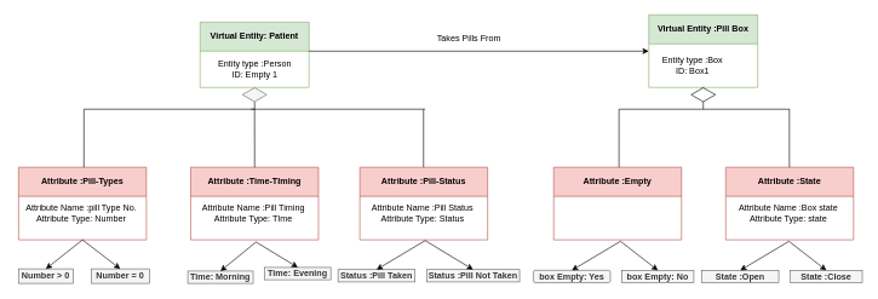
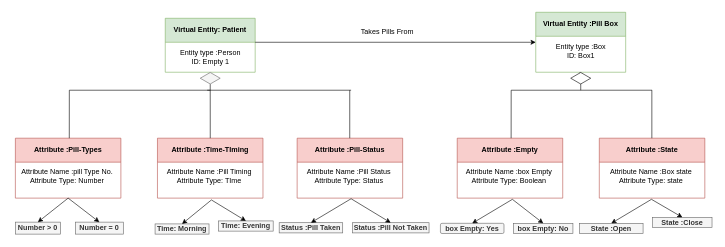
  <mxCell id="0" />
  <mxCell id="1" parent="0" />
  <mxCell id="2" value="Virtual Entity: Patient" style="swimlane;whiteSpace=wrap;html=1;startSize=40;fillColor=#d5e8d4;strokeColor=#82b366;" vertex="1" parent="1"><mxGeometry x="275" y="30" width="150" height="90" as="geometry"><mxRectangle x="160" y="60" width="160" height="40" as="alternateBounds" /></mxGeometry></mxCell>
  <mxCell id="3" value="Entity type :Person&lt;br&gt;ID: Empty 1" style="text;html=1;align=center;verticalAlign=middle;resizable=0;points=[];autosize=1;strokeColor=none;fillColor=none;" vertex="1" parent="2"><mxGeometry x="15" y="45" width="120" height="40" as="geometry" /></mxCell>
  <mxCell id="4" value="Virtual Entity :Pill Box" style="swimlane;whiteSpace=wrap;html=1;startSize=40;fillColor=#d5e8d4;strokeColor=#82b366;" vertex="1" parent="1"><mxGeometry x="892.99" y="20" width="150" height="100" as="geometry" /></mxCell>
- <mxCell id="5" value="Entity type :Box&lt;br&gt;ID: Box1" style="text;html=1;align=center;verticalAlign=middle;resizable=0;points=[];autosize=1;" vertex="1" parent="4"><mxGeometry x="5" y="50" width="110" height="40" as="geometry" /></mxCell>
+ <mxCell id="5" value="Entity type :Box&lt;br&gt;ID: Box1" style="text;html=1;align=center;verticalAlign=middle;resizable=0;points=[];autosize=1;" vertex="1" parent="4"><mxGeometry x="20" y="45" width="110" height="40" as="geometry" /></mxCell>
  <mxCell id="6" value="" style="html=1;whiteSpace=wrap;aspect=fixed;shape=isoRectangle;fillColor=#f5f5f5;fontColor=#333333;strokeColor=#666666;" vertex="1" parent="1"><mxGeometry x="333.33" y="120" width="33.33" height="20" as="geometry" /></mxCell>
  <mxCell id="7" value="Attribute :Pill-Types" style="swimlane;whiteSpace=wrap;html=1;startSize=40;fillColor=#f8cecc;strokeColor=#b85450;" vertex="1" parent="1"><mxGeometry x="25" y="230" width="175.99" height="100" as="geometry" /></mxCell>
  <mxCell id="8" value="Attribute Name :pill Type No.&lt;br&gt;Attribute Type: Number" style="text;html=1;align=center;verticalAlign=middle;resizable=0;points=[];autosize=1;strokeColor=none;fillColor=none;" vertex="1" parent="7"><mxGeometry x="-4.01" y="43" width="180" height="40" as="geometry" /></mxCell>
  <mxCell id="9" value="Attribute :Time-TIming" style="swimlane;whiteSpace=wrap;html=1;startSize=40;fillColor=#f8cecc;strokeColor=#b85450;" vertex="1" parent="1"><mxGeometry x="262" y="230" width="175.99" height="100" as="geometry" /></mxCell>
  <mxCell id="10" value="Attribute Name :Pill Timing&lt;br&gt;Attribute Type: TIme" style="text;html=1;align=center;verticalAlign=middle;resizable=0;points=[];autosize=1;strokeColor=none;fillColor=none;" vertex="1" parent="9"><mxGeometry x="5.99" y="43" width="160" height="40" as="geometry" /></mxCell>
  <mxCell id="11" value="Attribute :Pill-Status" style="swimlane;whiteSpace=wrap;html=1;startSize=40;fillColor=#f8cecc;strokeColor=#b85450;" vertex="1" parent="1"><mxGeometry x="495" y="230" width="175.99" height="100" as="geometry" /></mxCell>
  <mxCell id="12" value="Attribute Name :Pill Status&lt;br&gt;Attribute Type: Status" style="text;html=1;align=center;verticalAlign=middle;resizable=0;points=[];autosize=1;strokeColor=none;fillColor=none;" vertex="1" parent="11"><mxGeometry x="5.99" y="43" width="160" height="40" as="geometry" /></mxCell>
  <mxCell id="13" value="" style="endArrow=none;html=1;rounded=0;exitX=0.472;exitY=0;exitDx=0;exitDy=0;exitPerimeter=0;" edge="1" parent="1"><mxGeometry width="50" height="50" relative="1" as="geometry"><mxPoint x="350.067" y="230" as="sourcePoint" /><mxPoint x="350" y="140" as="targetPoint" /></mxGeometry></mxCell>
  <mxCell id="14" value="" style="endArrow=none;html=1;rounded=0;" edge="1" parent="1"><mxGeometry width="50" height="50" relative="1" as="geometry"><mxPoint x="115" y="150" as="sourcePoint" /><mxPoint x="350" y="150" as="targetPoint" /></mxGeometry></mxCell>
  <mxCell id="15" value="" style="endArrow=none;html=1;rounded=0;" edge="1" parent="1"><mxGeometry width="50" height="50" relative="1" as="geometry"><mxPoint x="345" y="150" as="sourcePoint" /><mxPoint x="585" y="150" as="targetPoint" /></mxGeometry></mxCell>
  <mxCell id="16" value="" style="endArrow=none;html=1;rounded=0;exitX=0.511;exitY=0;exitDx=0;exitDy=0;exitPerimeter=0;" edge="1" parent="1" source="7"><mxGeometry width="50" height="50" relative="1" as="geometry"><mxPoint x="295" y="200" as="sourcePoint" /><mxPoint x="115" y="150" as="targetPoint" /></mxGeometry></mxCell>
  <mxCell id="17" value="" style="endArrow=none;html=1;rounded=0;exitX=0.511;exitY=0;exitDx=0;exitDy=0;exitPerimeter=0;" edge="1" parent="1"><mxGeometry width="50" height="50" relative="1" as="geometry"><mxPoint x="582.72" y="230" as="sourcePoint" /><mxPoint x="582.72" y="150" as="targetPoint" /></mxGeometry></mxCell>
  <mxCell id="18" value="Attribute :Empty" style="swimlane;whiteSpace=wrap;html=1;startSize=40;fillColor=#f8cecc;strokeColor=#b85450;" vertex="1" parent="1"><mxGeometry x="762" y="230" width="175.99" height="100" as="geometry" /></mxCell>
+ <mxCell id="19" value="Attribute Name :box Empty&lt;br&gt;Attribute Type: Boolean" style="text;html=1;align=center;verticalAlign=middle;resizable=0;points=[];autosize=1;strokeColor=none;fillColor=none;" vertex="1" parent="18"><mxGeometry x="0.99" y="43" width="170" height="40" as="geometry" /></mxCell>
  <mxCell id="20" value="Attribute :State" style="swimlane;whiteSpace=wrap;html=1;startSize=40;fillColor=#f8cecc;strokeColor=#b85450;" vertex="1" parent="1"><mxGeometry x="999" y="230" width="175.99" height="100" as="geometry" /></mxCell>
  <mxCell id="21" value="Attribute Name :Box state&lt;br&gt;Attribute Type: state" style="text;html=1;align=center;verticalAlign=middle;resizable=0;points=[];autosize=1;strokeColor=none;fillColor=none;" vertex="1" parent="20"><mxGeometry x="5.99" y="43" width="160" height="40" as="geometry" /></mxCell>
  <mxCell id="22" value="" style="endArrow=none;html=1;rounded=0;exitX=0.472;exitY=0;exitDx=0;exitDy=0;exitPerimeter=0;" edge="1" parent="1" source="25"><mxGeometry width="50" height="50" relative="1" as="geometry"><mxPoint x="968.067" y="230" as="sourcePoint" /><mxPoint x="968" y="140" as="targetPoint" /></mxGeometry></mxCell>
  <mxCell id="23" value="" style="endArrow=none;html=1;rounded=0;" edge="1" parent="1"><mxGeometry width="50" height="50" relative="1" as="geometry"><mxPoint x="852" y="150" as="sourcePoint" /><mxPoint x="1087" y="150" as="targetPoint" /></mxGeometry></mxCell>
  <mxCell id="24" value="" style="endArrow=none;html=1;rounded=0;exitX=0.511;exitY=0;exitDx=0;exitDy=0;exitPerimeter=0;" edge="1" parent="1" source="18"><mxGeometry width="50" height="50" relative="1" as="geometry"><mxPoint x="1032" y="200" as="sourcePoint" /><mxPoint x="852" y="150" as="targetPoint" /></mxGeometry></mxCell>
  <mxCell id="25" value="" style="html=1;whiteSpace=wrap;aspect=fixed;shape=isoRectangle;" vertex="1" parent="1"><mxGeometry x="951.32" y="120" width="33.33" height="20" as="geometry" /></mxCell>
  <mxCell id="26" value="" style="endArrow=none;html=1;rounded=0;exitX=0.511;exitY=0;exitDx=0;exitDy=0;exitPerimeter=0;" edge="1" parent="1"><mxGeometry width="50" height="50" relative="1" as="geometry"><mxPoint x="1086.65" y="230" as="sourcePoint" /><mxPoint x="1086.65" y="150" as="targetPoint" /></mxGeometry></mxCell>
  <mxCell id="27" value="" style="endArrow=none;html=1;rounded=0;" edge="1" parent="1"><mxGeometry width="50" height="50" relative="1" as="geometry"><mxPoint x="968" y="150" as="sourcePoint" /><mxPoint x="968" y="140" as="targetPoint" /></mxGeometry></mxCell>
  <mxCell id="28" value="Number &amp;gt; 0" style="whiteSpace=wrap;html=1;fillColor=#f5f5f5;strokeColor=#666666;fontStyle=1;startSize=40;fontColor=#333333;" vertex="1" parent="1"><mxGeometry x="25" y="370" width="74.99" height="20" as="geometry" /></mxCell>
  <mxCell id="29" value="Number = 0" style="whiteSpace=wrap;html=1;fillColor=#f5f5f5;strokeColor=#666666;fontStyle=1;startSize=40;fontColor=#333333;" vertex="1" parent="1"><mxGeometry x="125" y="370" width="80" height="20" as="geometry" /></mxCell>
  <mxCell id="30" value="" style="endArrow=classic;html=1;rounded=0;entryX=0.5;entryY=0;entryDx=0;entryDy=0;exitX=0.5;exitY=1;exitDx=0;exitDy=0;" edge="1" parent="1" source="7" target="28"><mxGeometry width="50" height="50" relative="1" as="geometry"><mxPoint x="85" y="370" as="sourcePoint" /><mxPoint x="135" y="320" as="targetPoint" /></mxGeometry></mxCell>
  <mxCell id="31" value="" style="endArrow=classic;html=1;rounded=0;entryX=0.5;entryY=0;entryDx=0;entryDy=0;exitX=0.5;exitY=1;exitDx=0;exitDy=0;" edge="1" parent="1" source="7" target="29"><mxGeometry width="50" height="50" relative="1" as="geometry"><mxPoint x="115" y="340" as="sourcePoint" /><mxPoint x="47" y="380" as="targetPoint" /></mxGeometry></mxCell>
  <mxCell id="32" value="Time: Morning" style="whiteSpace=wrap;html=1;fillColor=#f5f5f5;strokeColor=#666666;fontStyle=1;startSize=40;fontColor=#333333;" vertex="1" parent="1"><mxGeometry x="258" y="373" width="90" height="17" as="geometry" /></mxCell>
  <mxCell id="33" value="Time: Evening" style="whiteSpace=wrap;html=1;fillColor=#f5f5f5;strokeColor=#666666;fontStyle=1;startSize=40;fontColor=#333333;" vertex="1" parent="1"><mxGeometry x="364" y="368" width="91" height="17" as="geometry" /></mxCell>
  <mxCell id="34" value="" style="endArrow=classic;html=1;rounded=0;entryX=0.5;entryY=0;entryDx=0;entryDy=0;exitX=0.5;exitY=1;exitDx=0;exitDy=0;" edge="1" parent="1" target="32"><mxGeometry width="50" height="50" relative="1" as="geometry"><mxPoint x="352" y="333" as="sourcePoint" /><mxPoint x="374" y="323" as="targetPoint" /></mxGeometry></mxCell>
  <mxCell id="35" value="" style="endArrow=classic;html=1;rounded=0;entryX=0.5;entryY=0;entryDx=0;entryDy=0;exitX=0.5;exitY=1;exitDx=0;exitDy=0;" edge="1" parent="1" target="33"><mxGeometry width="50" height="50" relative="1" as="geometry"><mxPoint x="352" y="333" as="sourcePoint" /><mxPoint x="286" y="383" as="targetPoint" /></mxGeometry></mxCell>
  <mxCell id="36" value="Status :Pill Taken" style="whiteSpace=wrap;html=1;fillColor=#f5f5f5;strokeColor=#666666;fontStyle=1;startSize=40;fontColor=#333333;" vertex="1" parent="1"><mxGeometry x="465" y="371" width="106" height="17" as="geometry" /></mxCell>
  <mxCell id="37" value="Status :Pill Not Taken" style="whiteSpace=wrap;html=1;fillColor=#f5f5f5;strokeColor=#666666;fontStyle=1;startSize=40;fontColor=#333333;" vertex="1" parent="1"><mxGeometry x="587" y="371" width="128" height="17" as="geometry" /></mxCell>
  <mxCell id="38" value="" style="endArrow=classic;html=1;rounded=0;entryX=0.5;entryY=0;entryDx=0;entryDy=0;exitX=0.5;exitY=1;exitDx=0;exitDy=0;" edge="1" parent="1" target="36"><mxGeometry width="50" height="50" relative="1" as="geometry"><mxPoint x="585" y="331" as="sourcePoint" /><mxPoint x="607" y="321" as="targetPoint" /></mxGeometry></mxCell>
  <mxCell id="39" value="" style="endArrow=classic;html=1;rounded=0;entryX=0.5;entryY=0;entryDx=0;entryDy=0;exitX=0.5;exitY=1;exitDx=0;exitDy=0;" edge="1" parent="1" target="37"><mxGeometry width="50" height="50" relative="1" as="geometry"><mxPoint x="585" y="331" as="sourcePoint" /><mxPoint x="519" y="381" as="targetPoint" /></mxGeometry></mxCell>
  <mxCell id="40" value="box Empty: Yes" style="whiteSpace=wrap;html=1;fillColor=#f5f5f5;strokeColor=#666666;fontStyle=1;startSize=40;fontColor=#333333;rounded=1;" vertex="1" parent="1"><mxGeometry x="734" y="372" width="106" height="17" as="geometry" /></mxCell>
  <mxCell id="41" value="box Empty: No" style="whiteSpace=wrap;html=1;fillColor=#f5f5f5;strokeColor=#666666;fontStyle=1;startSize=40;fontColor=#333333;" vertex="1" parent="1"><mxGeometry x="856" y="372" width="99" height="17" as="geometry" /></mxCell>
  <mxCell id="42" value="" style="endArrow=classic;html=1;rounded=0;entryX=0.5;entryY=0;entryDx=0;entryDy=0;exitX=0.5;exitY=1;exitDx=0;exitDy=0;" edge="1" parent="1" target="40"><mxGeometry width="50" height="50" relative="1" as="geometry"><mxPoint x="854" y="332" as="sourcePoint" /><mxPoint x="876" y="322" as="targetPoint" /></mxGeometry></mxCell>
  <mxCell id="43" value="" style="endArrow=classic;html=1;rounded=0;entryX=0.5;entryY=0;entryDx=0;entryDy=0;exitX=0.5;exitY=1;exitDx=0;exitDy=0;" edge="1" parent="1" target="41"><mxGeometry width="50" height="50" relative="1" as="geometry"><mxPoint x="854" y="332" as="sourcePoint" /><mxPoint x="788" y="382" as="targetPoint" /></mxGeometry></mxCell>
  <mxCell id="44" value="State :Open" style="whiteSpace=wrap;html=1;fillColor=#f5f5f5;strokeColor=#666666;fontStyle=1;startSize=40;fontColor=#333333;" vertex="1" parent="1"><mxGeometry x="966" y="372" width="106" height="17" as="geometry" /></mxCell>
- <mxCell id="45" value="State :Close" style="whiteSpace=wrap;html=1;fillColor=#f5f5f5;strokeColor=#666666;fontStyle=1;startSize=40;fontColor=#333333;" vertex="1" parent="1"><mxGeometry x="1088" y="372" width="99" height="17" as="geometry" /></mxCell>
+ <mxCell id="45" value="State :Close" style="whiteSpace=wrap;html=1;fillColor=#f5f5f5;strokeColor=#666666;fontStyle=1;startSize=40;fontColor=#333333;" vertex="1" parent="1"><mxGeometry x="1088" y="362" width="99" height="17" as="geometry" /></mxCell>
  <mxCell id="46" value="" style="endArrow=classic;html=1;rounded=0;entryX=0.5;entryY=0;entryDx=0;entryDy=0;exitX=0.5;exitY=1;exitDx=0;exitDy=0;" edge="1" parent="1" target="44"><mxGeometry width="50" height="50" relative="1" as="geometry"><mxPoint x="1086" y="332" as="sourcePoint" /><mxPoint x="1108" y="322" as="targetPoint" /></mxGeometry></mxCell>
  <mxCell id="47" value="" style="endArrow=classic;html=1;rounded=0;entryX=0.5;entryY=0;entryDx=0;entryDy=0;exitX=0.5;exitY=1;exitDx=0;exitDy=0;" edge="1" parent="1" target="45"><mxGeometry width="50" height="50" relative="1" as="geometry"><mxPoint x="1086" y="332" as="sourcePoint" /><mxPoint x="1020" y="382" as="targetPoint" /></mxGeometry></mxCell>
  <mxCell id="48" value="" style="endArrow=classic;html=1;rounded=0;entryX=0;entryY=0.5;entryDx=0;entryDy=0;" edge="1" parent="1" target="4"><mxGeometry width="50" height="50" relative="1" as="geometry"><mxPoint y="70" as="sourcePoint" x="425" /><mxPoint x="475" y="20" as="targetPoint" /></mxGeometry></mxCell>
  <mxCell id="49" value="Takes Pills From" style="text;html=1;align=center;verticalAlign=middle;resizable=0;points=[];autosize=1;strokeColor=none;fillColor=none;" vertex="1" parent="1"><mxGeometry x="590" y="38" width="110" height="30" as="geometry" /></mxCell>
